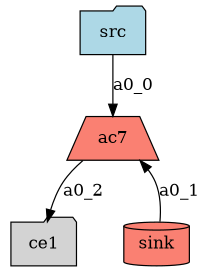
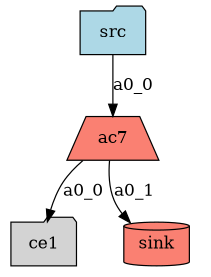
  digraph {
    fontname="DejaVu Serif"
    node [fillcolor=salmon fontname="DejaVu Serif" shape=folder style=filled]
    edge [fontname="DejaVu Serif"]
    n1 [fillcolor=lightblue label=src]
    n2 [label=ac7 shape=trapezium]
    n3 [fillcolor=lightgrey label=ce1]
    n4 [label=sink shape=cylinder]
    n1 -> n2 [label=a0_0]
-   n2 -> n3 [label=a0_2]
-   n4 -> n2 [label=a0_1]
+   n2 -> n3 [label=a0_0]
+   n2 -> n4 [label=a0_1]
  }
